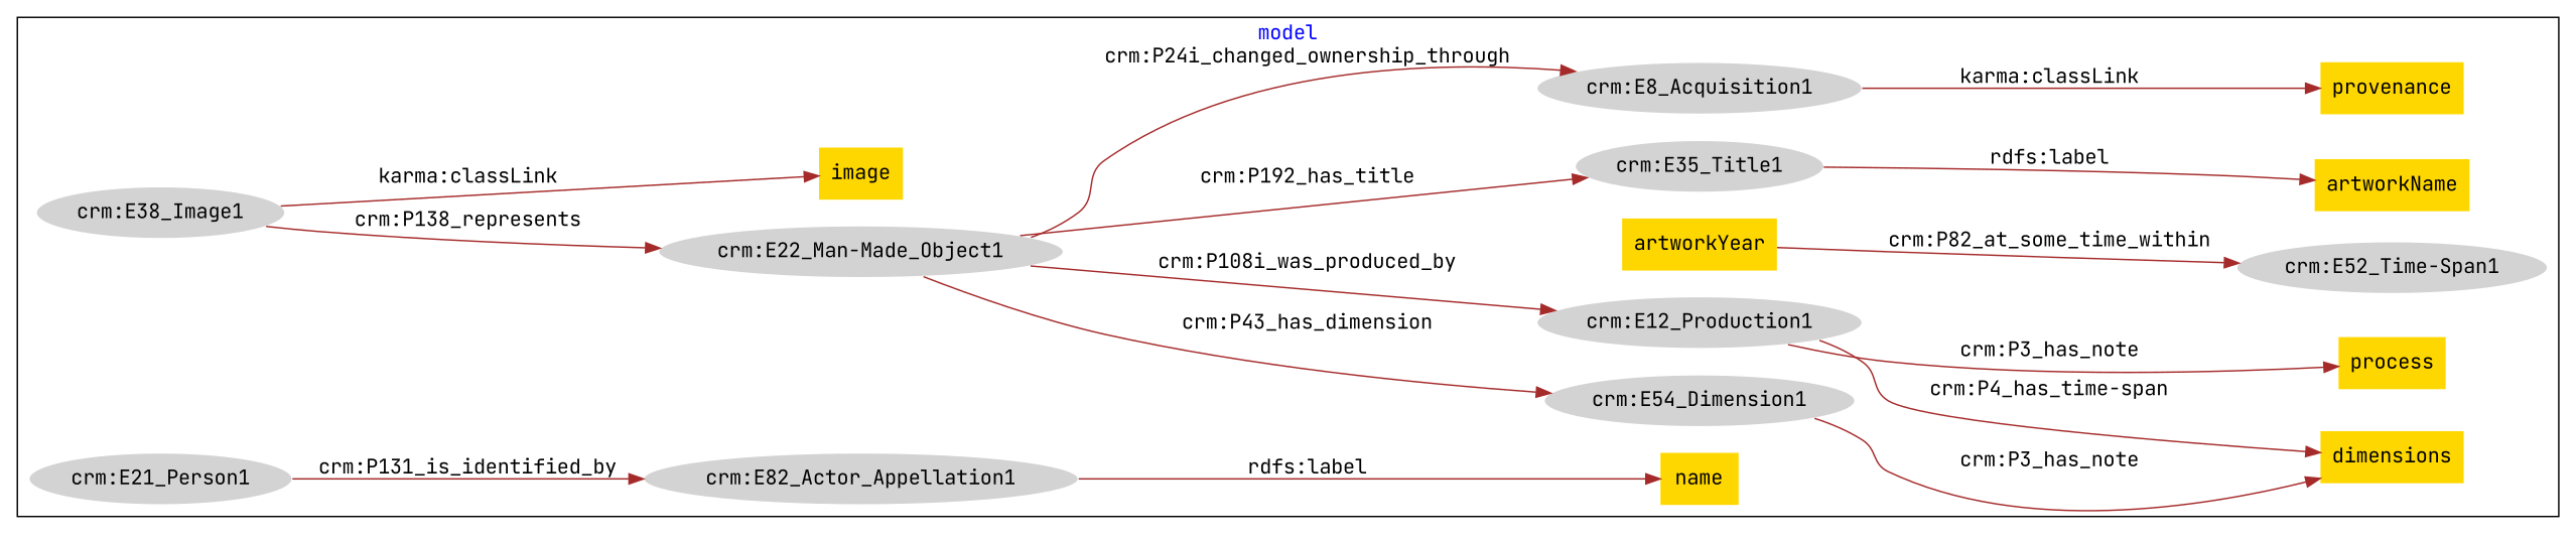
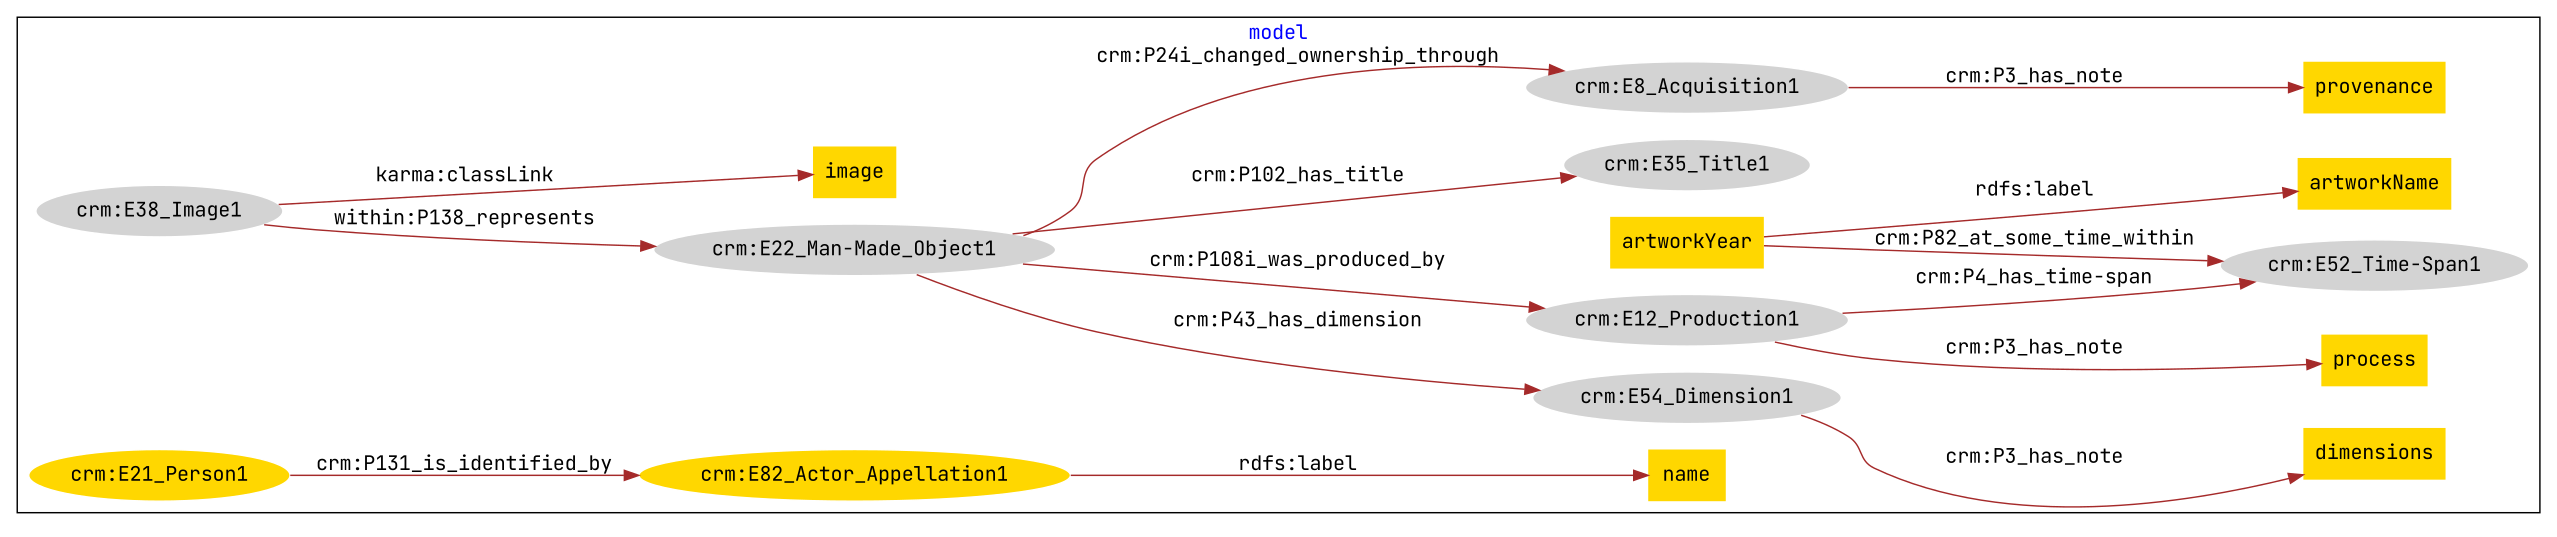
  digraph {
    fontcolor=blue
    fontname="JetBrains Mono"
    rankdir=LR
    remincross=true
    node [color=white fillcolor=lightgray fontname="JetBrains Mono" style=filled]
    edge [color=brown fontcolor=black fontname="JetBrains Mono"]
-   n1 [label="crm:E82_Actor_Appellation1"]
+   n1 [fillcolor=gold label="crm:E82_Actor_Appellation1"]
    n2 [fillcolor=gold label=name shape=plaintext color=""]
    n3 [label="crm:E35_Title1"]
    n4 [fillcolor=gold label=artworkName shape=plaintext color=""]
    n5 [label="crm:E52_Time-Span1"]
    n6 [fillcolor=gold label=artworkYear shape=plaintext color=""]
    n7 [label="crm:E12_Production1"]
    n8 [fillcolor=gold label=process shape=plaintext color=""]
    n9 [label="crm:E54_Dimension1"]
    n10 [fillcolor=gold label=dimensions shape=plaintext color=""]
    n11 [label="crm:E8_Acquisition1"]
    n12 [fillcolor=gold label=provenance shape=plaintext color=""]
    n13 [label="crm:E38_Image1"]
    n14 [fillcolor=gold label=image shape=plaintext color=""]
    n15 [label="crm:E22_Man-Made_Object1"]
-   n16 [label="crm:E21_Person1"]
+   n16 [fillcolor=gold label="crm:E21_Person1"]
    subgraph cluster_1 {
      label=model
      n1
      n2
      n3
      n4
      n5
      n6
      n7
      n8
      n9
      n10
      n11
      n12
      n13
      n14
      n15
      n16
    }
    n1 -> n2 [label="rdfs:label"]
-   n3 -> n4 [label="rdfs:label"]
+   n6 -> n4 [label="rdfs:label"]
    n6 -> n5 [label="crm:P82_at_some_time_within"]
-   n7 -> n10 [label="crm:P4_has_time-span"]
+   n7 -> n5 [label="crm:P4_has_time-span"]
    n7 -> n8 [label="crm:P3_has_note"]
    n9 -> n10 [label="crm:P3_has_note"]
-   n11 -> n12 [label="karma:classLink"]
+   n11 -> n12 [label="crm:P3_has_note"]
    n13 -> n14 [label="karma:classLink"]
-   n13 -> n15 [label="crm:P138_represents"]
-   n15 -> n3 [label="crm:P192_has_title"]
+   n13 -> n15 [label="within:P138_represents"]
+   n15 -> n3 [label="crm:P102_has_title"]
    n15 -> n7 [label="crm:P108i_was_produced_by"]
    n15 -> n9 [label="crm:P43_has_dimension"]
    n15 -> n11 [label="crm:P24i_changed_ownership_through"]
    n16 -> n1 [label="crm:P131_is_identified_by"]
  }
